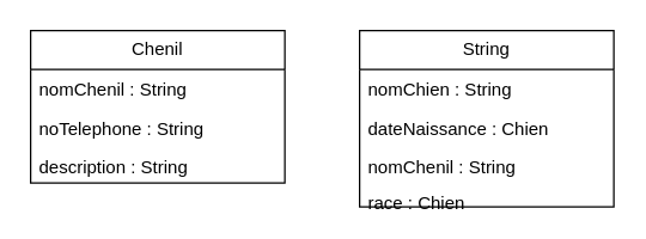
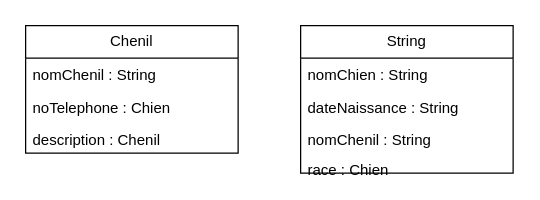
  <mxCell id="0" />
  <mxCell id="1" parent="0" />
  <mxCell id="2" value="String" style="swimlane;fontStyle=0;childLayout=stackLayout;horizontal=1;startSize=26;fillColor=none;horizontalStack=0;resizeParent=1;resizeParentMax=0;resizeLast=0;collapsible=1;marginBottom=0;whiteSpace=wrap;html=1;" vertex="1" parent="1"><mxGeometry x="240" y="20" width="170" height="118" as="geometry" /></mxCell>
  <mxCell id="3" value="&lt;div&gt;nomChien : String&lt;/div&gt;&lt;div&gt;&lt;br&gt;&lt;/div&gt;" style="text;strokeColor=none;fillColor=none;align=left;verticalAlign=top;spacingLeft=4;spacingRight=4;overflow=hidden;rotatable=0;points=[[0,0.5],[1,0.5]];portConstraint=eastwest;whiteSpace=wrap;html=1;" vertex="1" parent="2"><mxGeometry y="26" width="170" height="26" as="geometry" /></mxCell>
- <mxCell id="4" value="dateNaissance : Chien" style="text;strokeColor=none;fillColor=none;align=left;verticalAlign=top;spacingLeft=4;spacingRight=4;overflow=hidden;rotatable=0;points=[[0,0.5],[1,0.5]];portConstraint=eastwest;whiteSpace=wrap;html=1;" vertex="1" parent="2"><mxGeometry y="52" width="170" height="26" as="geometry" /></mxCell>
+ <mxCell id="4" value="dateNaissance : String" style="text;strokeColor=none;fillColor=none;align=left;verticalAlign=top;spacingLeft=4;spacingRight=4;overflow=hidden;rotatable=0;points=[[0,0.5],[1,0.5]];portConstraint=eastwest;whiteSpace=wrap;html=1;" vertex="1" parent="2"><mxGeometry y="52" width="170" height="26" as="geometry" /></mxCell>
  <mxCell id="5" value="nomChenil : String" style="text;strokeColor=none;fillColor=none;align=left;verticalAlign=top;spacingLeft=4;spacingRight=4;overflow=hidden;rotatable=0;points=[[0,0.5],[1,0.5]];portConstraint=eastwest;whiteSpace=wrap;html=1;" vertex="1" parent="2"><mxGeometry y="78" width="170" height="24" as="geometry" /></mxCell>
  <mxCell id="6" value="race : Chien" style="text;strokeColor=none;fillColor=none;align=left;verticalAlign=top;spacingLeft=4;spacingRight=4;overflow=hidden;rotatable=0;points=[[0,0.5],[1,0.5]];portConstraint=eastwest;whiteSpace=wrap;html=1;" vertex="1" parent="2"><mxGeometry y="102" width="170" height="16" as="geometry" /></mxCell>
  <mxCell id="7" value="Chenil" style="swimlane;fontStyle=0;childLayout=stackLayout;horizontal=1;startSize=26;fillColor=none;horizontalStack=0;resizeParent=1;resizeParentMax=0;resizeLast=0;collapsible=1;marginBottom=0;whiteSpace=wrap;html=1;" vertex="1" parent="1"><mxGeometry x="20" y="20" width="170" height="102" as="geometry" /></mxCell>
  <mxCell id="8" value="&lt;div&gt;nomChenil : String&lt;/div&gt;&lt;div&gt;&lt;br&gt;&lt;/div&gt;" style="text;strokeColor=none;fillColor=none;align=left;verticalAlign=top;spacingLeft=4;spacingRight=4;overflow=hidden;rotatable=0;points=[[0,0.5],[1,0.5]];portConstraint=eastwest;whiteSpace=wrap;html=1;" vertex="1" parent="7"><mxGeometry y="26" width="170" height="26" as="geometry" /></mxCell>
- <mxCell id="9" value="noTelephone : String" style="text;strokeColor=none;fillColor=none;align=left;verticalAlign=top;spacingLeft=4;spacingRight=4;overflow=hidden;rotatable=0;points=[[0,0.5],[1,0.5]];portConstraint=eastwest;whiteSpace=wrap;html=1;" vertex="1" parent="7"><mxGeometry y="52" width="170" height="26" as="geometry" /></mxCell>
- <mxCell id="10" value="description : String" style="text;strokeColor=none;fillColor=none;align=left;verticalAlign=top;spacingLeft=4;spacingRight=4;overflow=hidden;rotatable=0;points=[[0,0.5],[1,0.5]];portConstraint=eastwest;whiteSpace=wrap;html=1;" vertex="1" parent="7"><mxGeometry y="78" width="170" height="24" as="geometry" /></mxCell>
+ <mxCell id="9" value="noTelephone : Chien" style="text;strokeColor=none;fillColor=none;align=left;verticalAlign=top;spacingLeft=4;spacingRight=4;overflow=hidden;rotatable=0;points=[[0,0.5],[1,0.5]];portConstraint=eastwest;whiteSpace=wrap;html=1;" vertex="1" parent="7"><mxGeometry y="52" width="170" height="26" as="geometry" /></mxCell>
+ <mxCell id="10" value="description : Chenil" style="text;strokeColor=none;fillColor=none;align=left;verticalAlign=top;spacingLeft=4;spacingRight=4;overflow=hidden;rotatable=0;points=[[0,0.5],[1,0.5]];portConstraint=eastwest;whiteSpace=wrap;html=1;" vertex="1" parent="7"><mxGeometry y="78" width="170" height="24" as="geometry" /></mxCell>
